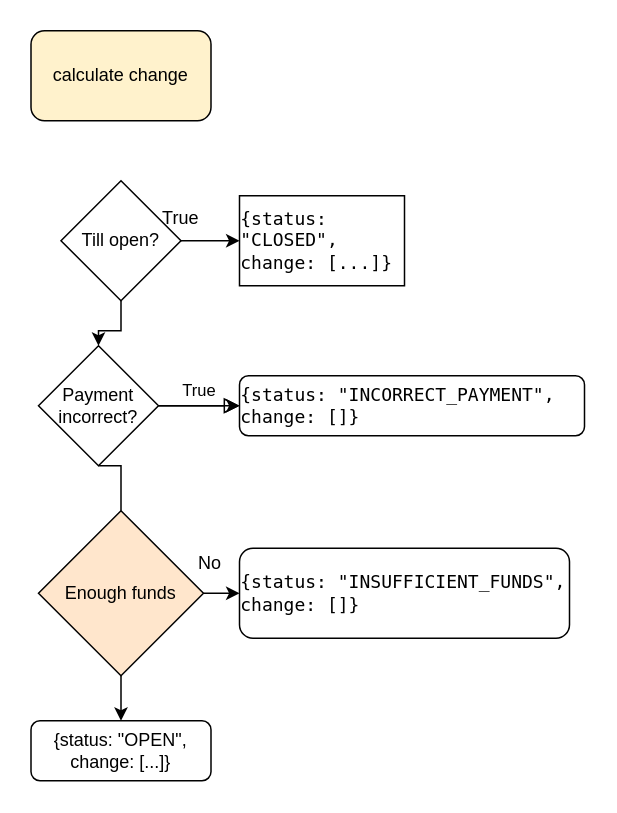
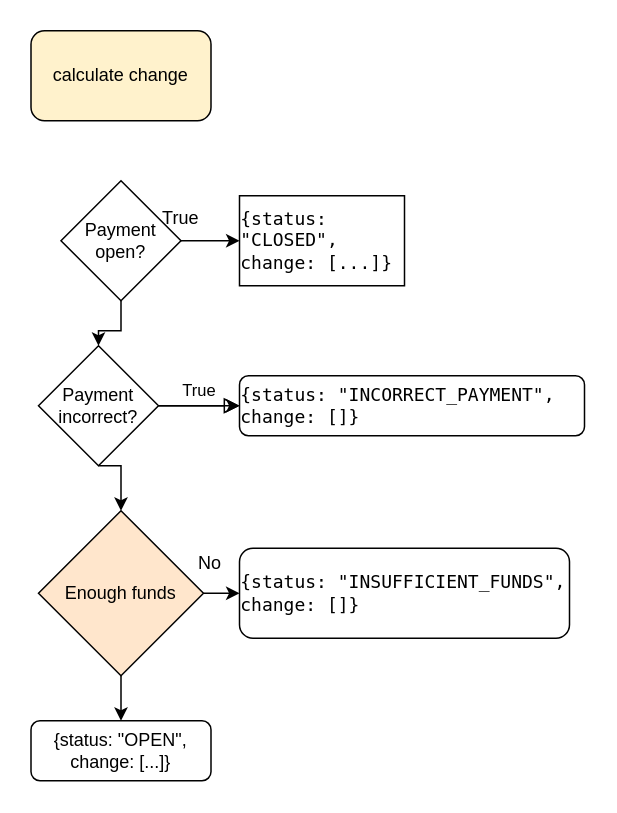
  <mxCell id="0" />
  <mxCell id="1" parent="0" />
  <mxCell id="2" value="True" style="edgeStyle=orthogonalEdgeStyle;rounded=0;html=1;jettySize=auto;orthogonalLoop=1;fontSize=11;endArrow=block;endFill=0;endSize=8;strokeWidth=1;shadow=0;labelBackgroundColor=none;exitX=1;exitY=0.5;exitDx=0;exitDy=0;" parent="1" source="14" target="3" edge="1"><mxGeometry y="10" relative="1" as="geometry"><mxPoint as="offset" /></mxGeometry></mxCell>
  <mxCell id="3" value="&lt;p style=&quot;text-align: start;&quot; data-pm-slice=&quot;1 1 [&amp;quot;ordered_list&amp;quot;,{&amp;quot;order&amp;quot;:1},&amp;quot;list_item&amp;quot;,{}]&quot;&gt;&lt;code spellcheck=&quot;false&quot;&gt;{status: &quot;INCORRECT_PAYMENT&quot;, change: []}&lt;/code&gt;&lt;/p&gt;" style="rounded=1;whiteSpace=wrap;html=1;fontSize=12;glass=0;strokeWidth=1;shadow=0;" parent="1" vertex="1"><mxGeometry x="159" y="250" width="230" height="40" as="geometry" /></mxCell>
  <mxCell id="4" value="{status: &quot;OPEN&quot;, change: [...]}" style="rounded=1;whiteSpace=wrap;html=1;fontSize=12;glass=0;strokeWidth=1;shadow=0;" parent="1" vertex="1"><mxGeometry x="20" y="480" width="120" height="40" as="geometry" /></mxCell>
  <mxCell id="5" value="&lt;p style=&quot;text-align: start;&quot; data-pm-slice=&quot;1 1 [&amp;quot;ordered_list&amp;quot;,{&amp;quot;order&amp;quot;:1},&amp;quot;list_item&amp;quot;,{}]&quot;&gt;&lt;code spellcheck=&quot;false&quot;&gt;{status: &quot;INSUFFICIENT_FUNDS&quot;, change: []}&lt;/code&gt;&lt;/p&gt;" style="rounded=1;whiteSpace=wrap;html=1;" parent="1" vertex="1"><mxGeometry x="159" y="365" width="220" height="60" as="geometry" /></mxCell>
  <mxCell id="6" value="No" style="text;html=1;align=center;verticalAlign=middle;resizable=0;points=[];autosize=1;strokeColor=none;fillColor=none;" parent="1" vertex="1"><mxGeometry x="119" y="360" width="40" height="30" as="geometry" /></mxCell>
  <mxCell id="7" value="" style="edgeStyle=orthogonalEdgeStyle;rounded=0;orthogonalLoop=1;jettySize=auto;html=1;" parent="1" source="9" target="14" edge="1"><mxGeometry relative="1" as="geometry" /></mxCell>
  <mxCell id="8" value="" style="edgeStyle=orthogonalEdgeStyle;rounded=0;orthogonalLoop=1;jettySize=auto;html=1;" parent="1" source="9" target="11" edge="1"><mxGeometry relative="1" as="geometry" /></mxCell>
- <mxCell id="9" value="Till open?" style="rhombus;whiteSpace=wrap;html=1;" parent="1" vertex="1"><mxGeometry x="40" y="120" width="80" height="80" as="geometry" /></mxCell>
+ <mxCell id="9" value="Payment open?" style="rhombus;whiteSpace=wrap;html=1;" parent="1" vertex="1"><mxGeometry x="40" y="120" width="80" height="80" as="geometry" /></mxCell>
  <mxCell id="10" value="True" style="text;html=1;strokeColor=none;fillColor=none;align=center;verticalAlign=middle;whiteSpace=wrap;rounded=0;" parent="1" vertex="1"><mxGeometry x="90" y="130" width="60" height="30" as="geometry" /></mxCell>
  <mxCell id="11" value="&lt;p style=&quot;text-align: start;&quot; data-pm-slice=&quot;1 1 [&amp;quot;ordered_list&amp;quot;,{&amp;quot;order&amp;quot;:1},&amp;quot;list_item&amp;quot;,{}]&quot;&gt;&lt;code spellcheck=&quot;false&quot;&gt;{status: &quot;CLOSED&quot;, change: [...]}&lt;/code&gt;&lt;/p&gt;" style="rounded=0;whiteSpace=wrap;html=1;" parent="1" vertex="1"><mxGeometry x="159" y="130" width="110" height="60" as="geometry" /></mxCell>
- <mxCell id="12" value="" style="edgeStyle=orthogonalEdgeStyle;rounded=0;orthogonalLoop=1;jettySize=auto;html=1;exitX=0.5;exitY=1;exitDx=0;exitDy=0;entryX=0.5;entryY=0;entryDx=0;entryDy=0;endArrow=none;" parent="1" source="14" target="17" edge="1"><mxGeometry relative="1" as="geometry" /></mxCell>
+ <mxCell id="12" value="" style="edgeStyle=orthogonalEdgeStyle;rounded=0;orthogonalLoop=1;jettySize=auto;html=1;exitX=0.5;exitY=1;exitDx=0;exitDy=0;entryX=0.5;entryY=0;entryDx=0;entryDy=0;" parent="1" source="14" target="17" edge="1"><mxGeometry relative="1" as="geometry" /></mxCell>
  <mxCell id="13" value="" style="edgeStyle=none;html=1;" edge="1" parent="1" source="14" target="3"><mxGeometry relative="1" as="geometry" /></mxCell>
  <mxCell id="14" value="Payment incorrect?" style="rhombus;whiteSpace=wrap;html=1;" parent="1" vertex="1"><mxGeometry x="25" y="230" width="80" height="80" as="geometry" /></mxCell>
  <mxCell id="15" value="" style="edgeStyle=orthogonalEdgeStyle;rounded=0;orthogonalLoop=1;jettySize=auto;html=1;" parent="1" source="17" target="5" edge="1"><mxGeometry relative="1" as="geometry" /></mxCell>
  <mxCell id="16" value="" style="edgeStyle=orthogonalEdgeStyle;rounded=0;orthogonalLoop=1;jettySize=auto;html=1;" parent="1" source="17" target="4" edge="1"><mxGeometry relative="1" as="geometry" /></mxCell>
  <mxCell id="17" value="Enough funds" style="rhombus;whiteSpace=wrap;html=1;fillColor=#ffe6cc;" parent="1" vertex="1"><mxGeometry x="25" y="340" width="110" height="110" as="geometry" /></mxCell>
  <mxCell id="18" value="calculate change" style="rounded=1;whiteSpace=wrap;html=1;fillColor=#fff2cc;" vertex="1" parent="1"><mxGeometry x="20" y="20" width="120" height="60" as="geometry" /></mxCell>
